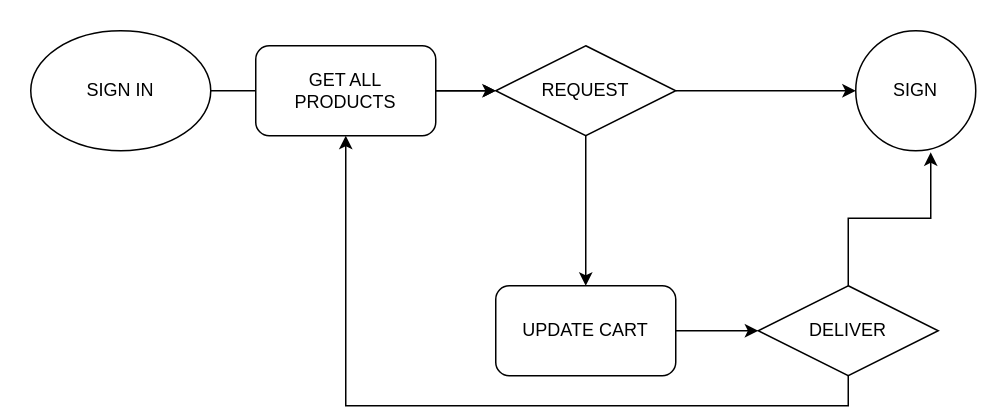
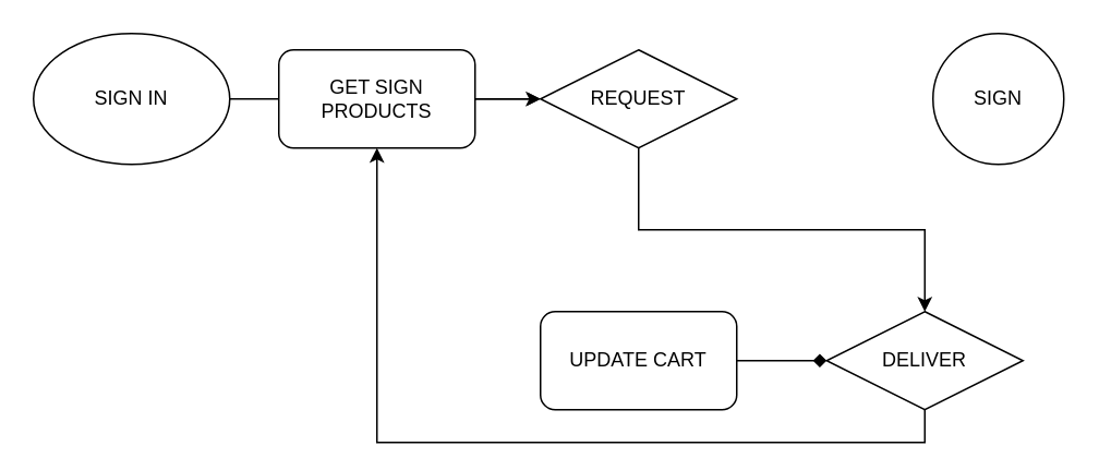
  <mxCell id="0" />
  <mxCell id="1" parent="0" />
  <mxCell id="2" style="edgeStyle=orthogonalEdgeStyle;rounded=0;orthogonalLoop=1;jettySize=auto;html=1;exitX=1;exitY=0.5;exitDx=0;exitDy=0;endArrow=open;" edge="1" parent="1" source="3" target="6"><mxGeometry relative="1" as="geometry" /></mxCell>
  <mxCell id="3" value="SIGN IN" style="ellipse;whiteSpace=wrap;html=1;" vertex="1" parent="1"><mxGeometry x="20" y="20" width="120" height="80" as="geometry" /></mxCell>
- <mxCell id="4" style="edgeStyle=orthogonalEdgeStyle;rounded=0;orthogonalLoop=1;jettySize=auto;html=1;exitX=0.5;exitY=1;exitDx=0;exitDy=0;entryX=0.5;entryY=0;entryDx=0;entryDy=0;" edge="1" parent="1" source="6" target="10"><mxGeometry relative="1" as="geometry"><mxPoint x="390" y="170" as="targetPoint" /></mxGeometry></mxCell>
- <mxCell id="5" style="edgeStyle=orthogonalEdgeStyle;rounded=0;orthogonalLoop=1;jettySize=auto;html=1;exitX=1;exitY=0.5;exitDx=0;exitDy=0;" edge="1" parent="1" source="6" target="11"><mxGeometry relative="1" as="geometry" /></mxCell>
+ <mxCell id="4" style="edgeStyle=orthogonalEdgeStyle;rounded=0;orthogonalLoop=1;jettySize=auto;html=1;exitX=0.5;exitY=1;exitDx=0;exitDy=0;" edge="1" parent="1" source="6" target="13"><mxGeometry relative="1" as="geometry"><mxPoint x="390" y="170" as="targetPoint" /></mxGeometry></mxCell>
  <mxCell id="6" value="REQUEST" style="rounded=0;whiteSpace=wrap;html=1;shape=rhombus;perimeter=rhombusPerimeter;" vertex="1" parent="1"><mxGeometry x="330" y="30" width="120" height="60" as="geometry" /></mxCell>
  <mxCell id="7" value="" style="edgeStyle=orthogonalEdgeStyle;rounded=0;orthogonalLoop=1;jettySize=auto;html=1;" edge="1" parent="1" source="8" target="6"><mxGeometry relative="1" as="geometry" /></mxCell>
- <mxCell id="8" value="GET ALL PRODUCTS" style="rounded=1;whiteSpace=wrap;html=1;" vertex="1" parent="1"><mxGeometry x="170" y="30" width="120" height="60" as="geometry" /></mxCell>
- <mxCell id="9" style="edgeStyle=orthogonalEdgeStyle;rounded=0;orthogonalLoop=1;jettySize=auto;html=1;exitX=1;exitY=0.5;exitDx=0;exitDy=0;" edge="1" parent="1" source="10" target="13"><mxGeometry relative="1" as="geometry" /></mxCell>
+ <mxCell id="8" value="GET SIGN PRODUCTS" style="rounded=1;whiteSpace=wrap;html=1;" vertex="1" parent="1"><mxGeometry x="170" y="30" width="120" height="60" as="geometry" /></mxCell>
+ <mxCell id="9" style="edgeStyle=orthogonalEdgeStyle;rounded=0;orthogonalLoop=1;jettySize=auto;html=1;exitX=1;exitY=0.5;exitDx=0;exitDy=0;endArrow=diamond;" edge="1" parent="1" source="10" target="13"><mxGeometry relative="1" as="geometry" /></mxCell>
  <mxCell id="10" value="UPDATE CART" style="rounded=1;whiteSpace=wrap;html=1;" vertex="1" parent="1"><mxGeometry x="330" y="190" width="120" height="60" as="geometry" /></mxCell>
  <mxCell id="11" value="SIGN" style="ellipse;whiteSpace=wrap;html=1;aspect=fixed;" vertex="1" parent="1"><mxGeometry x="570" y="20" width="80" height="80" as="geometry" /></mxCell>
  <mxCell id="12" style="edgeStyle=orthogonalEdgeStyle;rounded=0;orthogonalLoop=1;jettySize=auto;html=1;exitX=0.5;exitY=1;exitDx=0;exitDy=0;" edge="1" parent="1" source="13" target="8"><mxGeometry relative="1" as="geometry" /></mxCell>
  <mxCell id="13" value="DELIVER" style="rounded=0;whiteSpace=wrap;html=1;shape=rhombus;perimeter=rhombusPerimeter;" vertex="1" parent="1"><mxGeometry x="505" y="190" width="120" height="60" as="geometry" /></mxCell>
- <mxCell id="14" style="edgeStyle=orthogonalEdgeStyle;rounded=0;orthogonalLoop=1;jettySize=auto;html=1;entryX=0.625;entryY=1.013;entryDx=0;entryDy=0;entryPerimeter=0;" edge="1" parent="1" source="13" target="11"><mxGeometry relative="1" as="geometry" /></mxCell>
